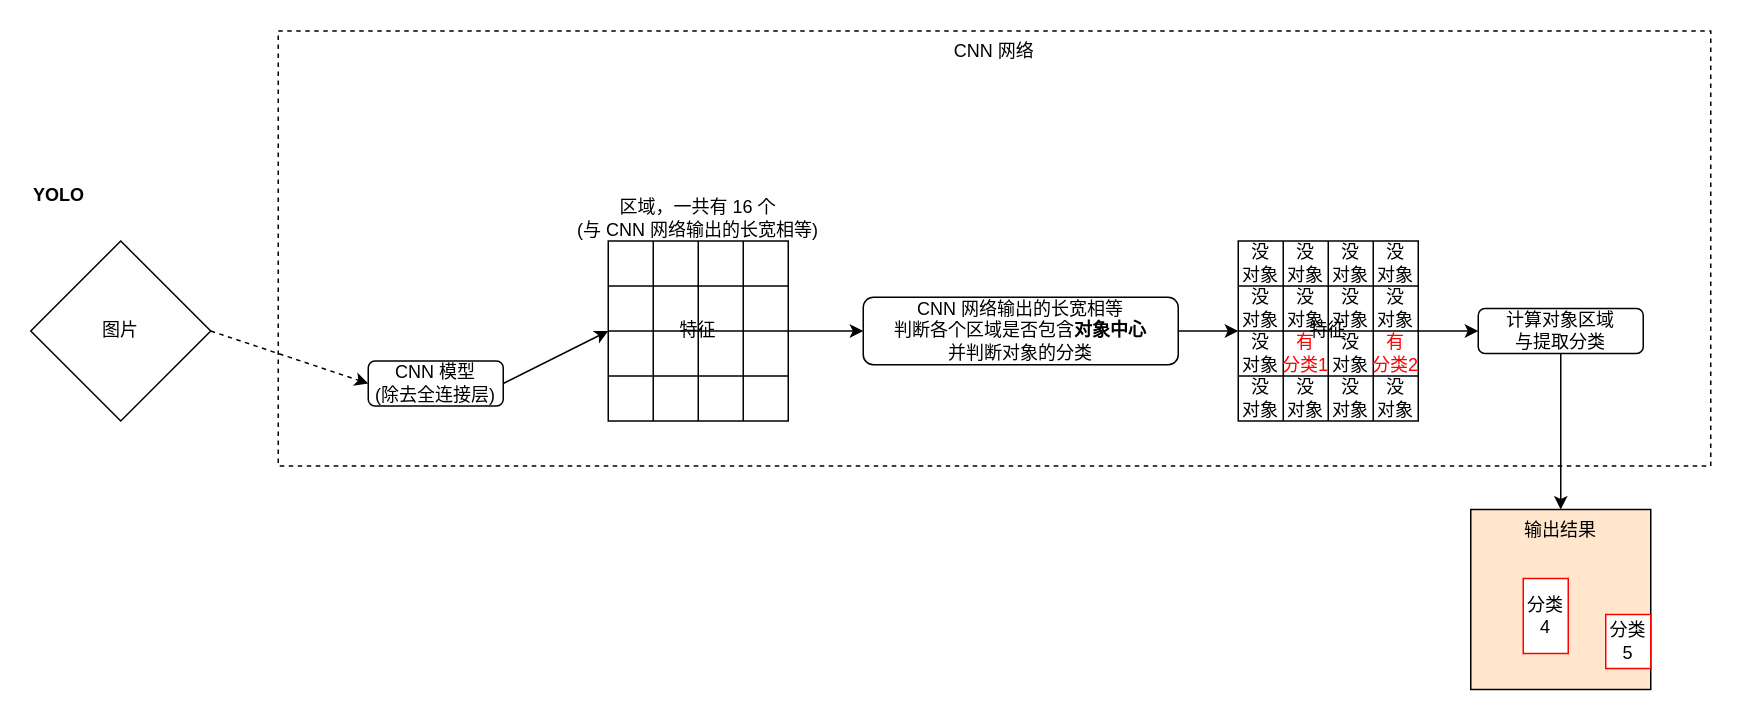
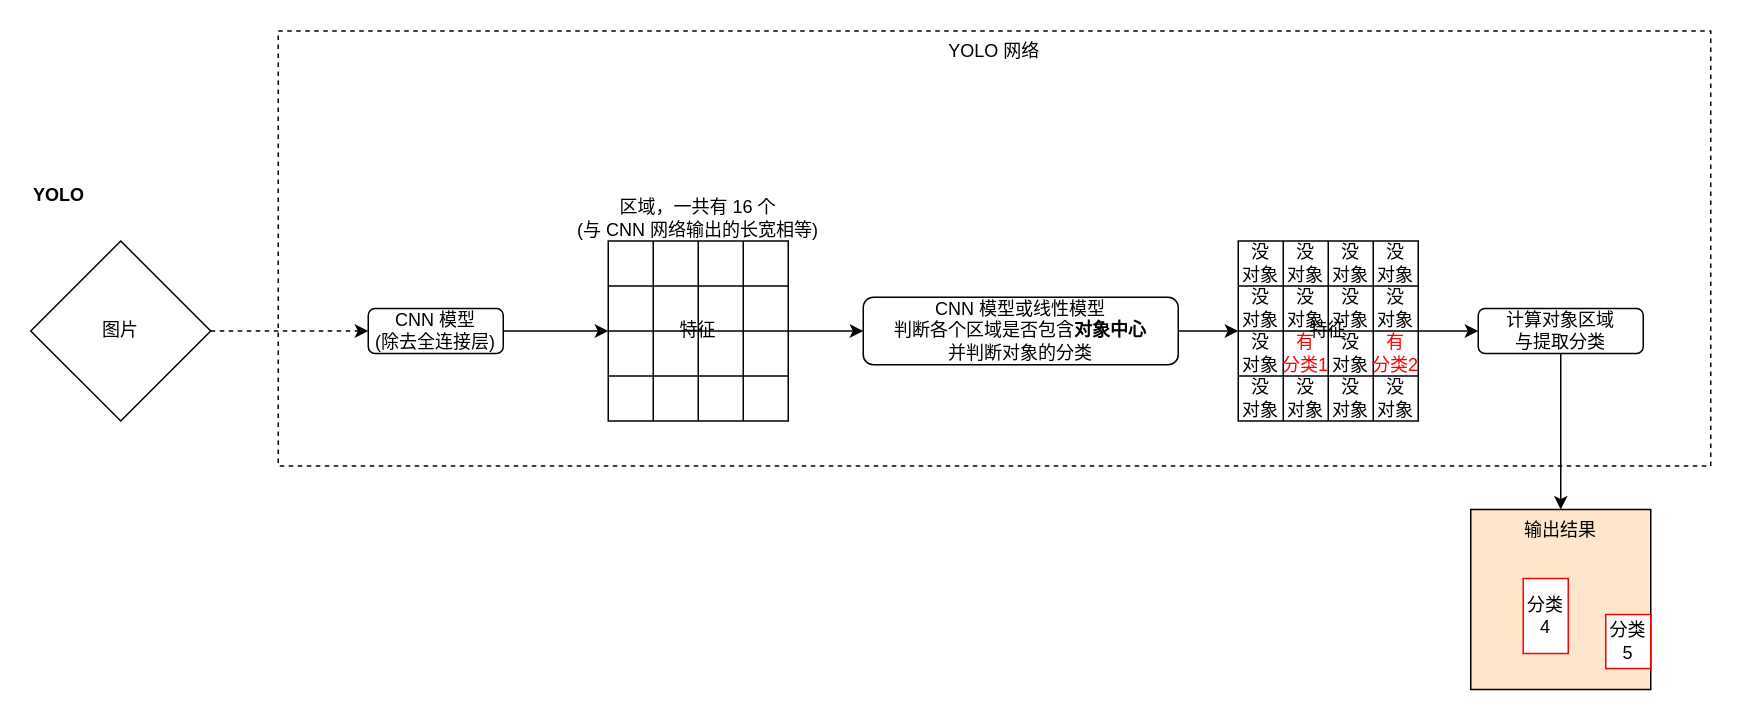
  <mxCell id="0" />
  <mxCell id="1" parent="0" />
- <mxCell id="2" value="CNN 网络" style="rounded=0;whiteSpace=wrap;html=1;align=center;dashed=1;verticalAlign=top;" parent="1" vertex="1"><mxGeometry x="185" y="20" width="955" height="290" as="geometry" /></mxCell>
+ <mxCell id="2" value="YOLO 网络" style="rounded=0;whiteSpace=wrap;html=1;align=center;dashed=1;verticalAlign=top;" parent="1" vertex="1"><mxGeometry x="185" y="20" width="955" height="290" as="geometry" /></mxCell>
  <mxCell id="3" style="rounded=0;orthogonalLoop=1;jettySize=auto;html=1;exitX=1;exitY=0.5;exitDx=0;exitDy=0;entryX=0;entryY=0.5;entryDx=0;entryDy=0;dashed=1;" parent="1" source="4" target="7" edge="1"><mxGeometry relative="1" as="geometry" /></mxCell>
  <mxCell id="4" value="图片" style="rhombus;whiteSpace=wrap;html=1;" parent="1" vertex="1"><mxGeometry x="20" y="160" width="120" height="120" as="geometry" /></mxCell>
  <mxCell id="5" value="YOLO" style="text;html=1;strokeColor=none;fillColor=none;align=left;verticalAlign=middle;whiteSpace=wrap;rounded=0;fontStyle=1" parent="1" vertex="1"><mxGeometry x="20" y="120" width="120" height="20" as="geometry" /></mxCell>
  <mxCell id="6" style="edgeStyle=none;rounded=0;orthogonalLoop=1;jettySize=auto;html=1;exitX=1;exitY=0.5;exitDx=0;exitDy=0;entryX=0;entryY=0.5;entryDx=0;entryDy=0;" parent="1" source="7" target="9" edge="1"><mxGeometry relative="1" as="geometry" /></mxCell>
- <mxCell id="7" value="CNN 模型&lt;br&gt;(除去全连接层)" style="rounded=1;whiteSpace=wrap;html=1;align=center;" parent="1" vertex="1"><mxGeometry x="245" y="240" width="90" height="30" as="geometry" /></mxCell>
+ <mxCell id="7" value="CNN 模型&lt;br&gt;(除去全连接层)" style="rounded=1;whiteSpace=wrap;html=1;align=center;" parent="1" vertex="1"><mxGeometry x="245" y="205" width="90" height="30" as="geometry" /></mxCell>
  <mxCell id="8" style="edgeStyle=none;rounded=0;orthogonalLoop=1;jettySize=auto;html=1;exitX=1;exitY=0.5;exitDx=0;exitDy=0;" parent="1" source="9" target="17" edge="1"><mxGeometry relative="1" as="geometry" /></mxCell>
  <mxCell id="9" value="特征" style="rounded=0;whiteSpace=wrap;html=1;" parent="1" vertex="1"><mxGeometry x="405" y="160" width="120" height="120" as="geometry" /></mxCell>
  <mxCell id="10" value="" style="endArrow=none;html=1;exitX=0;exitY=0.25;exitDx=0;exitDy=0;entryX=1;entryY=0.25;entryDx=0;entryDy=0;" parent="1" source="9" target="9" edge="1"><mxGeometry width="50" height="50" relative="1" as="geometry"><mxPoint x="405" y="380" as="sourcePoint" /><mxPoint x="455" y="330" as="targetPoint" /></mxGeometry></mxCell>
  <mxCell id="11" value="" style="endArrow=none;html=1;exitX=0;exitY=0.5;exitDx=0;exitDy=0;entryX=1;entryY=0.5;entryDx=0;entryDy=0;" parent="1" source="9" target="9" edge="1"><mxGeometry width="50" height="50" relative="1" as="geometry"><mxPoint x="415" y="200" as="sourcePoint" /><mxPoint x="535" y="200" as="targetPoint" /></mxGeometry></mxCell>
  <mxCell id="12" value="" style="endArrow=none;html=1;exitX=0;exitY=0.75;exitDx=0;exitDy=0;entryX=1;entryY=0.75;entryDx=0;entryDy=0;" parent="1" source="9" target="9" edge="1"><mxGeometry width="50" height="50" relative="1" as="geometry"><mxPoint x="425" y="210" as="sourcePoint" /><mxPoint x="545" y="210" as="targetPoint" /></mxGeometry></mxCell>
  <mxCell id="13" value="" style="endArrow=none;html=1;exitX=0.25;exitY=1;exitDx=0;exitDy=0;entryX=0.25;entryY=0;entryDx=0;entryDy=0;" parent="1" source="9" target="9" edge="1"><mxGeometry width="50" height="50" relative="1" as="geometry"><mxPoint x="415" y="260" as="sourcePoint" /><mxPoint x="535" y="260" as="targetPoint" /></mxGeometry></mxCell>
  <mxCell id="14" value="" style="endArrow=none;html=1;exitX=0.5;exitY=1;exitDx=0;exitDy=0;entryX=0.5;entryY=0;entryDx=0;entryDy=0;" parent="1" source="9" target="9" edge="1"><mxGeometry width="50" height="50" relative="1" as="geometry"><mxPoint x="445" y="290" as="sourcePoint" /><mxPoint x="445" y="170" as="targetPoint" /></mxGeometry></mxCell>
  <mxCell id="15" value="" style="endArrow=none;html=1;exitX=0.75;exitY=1;exitDx=0;exitDy=0;entryX=0.75;entryY=0;entryDx=0;entryDy=0;" parent="1" source="9" target="9" edge="1"><mxGeometry width="50" height="50" relative="1" as="geometry"><mxPoint x="475" y="290" as="sourcePoint" /><mxPoint x="475" y="170" as="targetPoint" /></mxGeometry></mxCell>
  <mxCell id="16" style="edgeStyle=none;rounded=0;orthogonalLoop=1;jettySize=auto;html=1;exitX=1;exitY=0.5;exitDx=0;exitDy=0;entryX=0;entryY=0.5;entryDx=0;entryDy=0;" parent="1" source="17" target="20" edge="1"><mxGeometry relative="1" as="geometry" /></mxCell>
- <mxCell id="17" value="CNN 网络输出的长宽相等&lt;br&gt;判断各个区域是否包含&lt;b&gt;对象中心&lt;br&gt;&lt;/b&gt;并判断对象的分类" style="rounded=1;whiteSpace=wrap;html=1;align=center;" parent="1" vertex="1"><mxGeometry x="575" y="197.5" width="210" height="45" as="geometry" /></mxCell>
+ <mxCell id="17" value="CNN 模型或线性模型&lt;br&gt;判断各个区域是否包含&lt;b&gt;对象中心&lt;br&gt;&lt;/b&gt;并判断对象的分类" style="rounded=1;whiteSpace=wrap;html=1;align=center;" parent="1" vertex="1"><mxGeometry x="575" y="197.5" width="210" height="45" as="geometry" /></mxCell>
  <mxCell id="18" value="区域，一共有 16 个&lt;br&gt;(与 CNN 网络输出的长宽相等)" style="text;html=1;strokeColor=none;fillColor=none;align=center;verticalAlign=middle;whiteSpace=wrap;rounded=0;" parent="1" vertex="1"><mxGeometry x="330" y="130" width="270" height="30" as="geometry" /></mxCell>
  <mxCell id="19" style="edgeStyle=none;rounded=0;orthogonalLoop=1;jettySize=auto;html=1;exitX=1;exitY=0.5;exitDx=0;exitDy=0;entryX=0;entryY=0.5;entryDx=0;entryDy=0;fontColor=#000000;" parent="1" source="20" target="43" edge="1"><mxGeometry relative="1" as="geometry" /></mxCell>
  <mxCell id="20" value="特征" style="rounded=0;whiteSpace=wrap;html=1;" parent="1" vertex="1"><mxGeometry x="825" y="160" width="120" height="120" as="geometry" /></mxCell>
  <mxCell id="21" value="" style="endArrow=none;html=1;exitX=0;exitY=0.25;exitDx=0;exitDy=0;entryX=1;entryY=0.25;entryDx=0;entryDy=0;" parent="1" source="20" target="20" edge="1"><mxGeometry width="50" height="50" relative="1" as="geometry"><mxPoint x="825" y="380" as="sourcePoint" /><mxPoint x="875" y="330" as="targetPoint" /></mxGeometry></mxCell>
  <mxCell id="22" value="" style="endArrow=none;html=1;exitX=0;exitY=0.5;exitDx=0;exitDy=0;entryX=1;entryY=0.5;entryDx=0;entryDy=0;" parent="1" source="20" target="20" edge="1"><mxGeometry width="50" height="50" relative="1" as="geometry"><mxPoint x="835" y="200" as="sourcePoint" /><mxPoint x="955" y="200" as="targetPoint" /></mxGeometry></mxCell>
  <mxCell id="23" value="" style="endArrow=none;html=1;exitX=0;exitY=0.75;exitDx=0;exitDy=0;entryX=1;entryY=0.75;entryDx=0;entryDy=0;" parent="1" source="20" target="20" edge="1"><mxGeometry width="50" height="50" relative="1" as="geometry"><mxPoint x="845" y="210" as="sourcePoint" /><mxPoint x="965" y="210" as="targetPoint" /></mxGeometry></mxCell>
  <mxCell id="24" value="" style="endArrow=none;html=1;exitX=0.25;exitY=1;exitDx=0;exitDy=0;entryX=0.25;entryY=0;entryDx=0;entryDy=0;" parent="1" source="20" target="20" edge="1"><mxGeometry width="50" height="50" relative="1" as="geometry"><mxPoint x="835" y="260" as="sourcePoint" /><mxPoint x="955" y="260" as="targetPoint" /></mxGeometry></mxCell>
  <mxCell id="25" value="" style="endArrow=none;html=1;exitX=0.5;exitY=1;exitDx=0;exitDy=0;entryX=0.5;entryY=0;entryDx=0;entryDy=0;" parent="1" source="20" target="20" edge="1"><mxGeometry width="50" height="50" relative="1" as="geometry"><mxPoint x="865" y="290" as="sourcePoint" /><mxPoint x="865" y="170" as="targetPoint" /></mxGeometry></mxCell>
  <mxCell id="26" value="" style="endArrow=none;html=1;exitX=0.75;exitY=1;exitDx=0;exitDy=0;entryX=0.75;entryY=0;entryDx=0;entryDy=0;" parent="1" source="20" target="20" edge="1"><mxGeometry width="50" height="50" relative="1" as="geometry"><mxPoint x="895" y="290" as="sourcePoint" /><mxPoint x="895" y="170" as="targetPoint" /></mxGeometry></mxCell>
  <mxCell id="27" value="没&lt;br&gt;对象" style="text;html=1;strokeColor=none;fillColor=none;align=center;verticalAlign=middle;whiteSpace=wrap;rounded=0;" parent="1" vertex="1"><mxGeometry x="820" y="165" width="40" height="20" as="geometry" /></mxCell>
  <mxCell id="28" value="没&lt;br&gt;对象" style="text;html=1;strokeColor=none;fillColor=none;align=center;verticalAlign=middle;whiteSpace=wrap;rounded=0;" parent="1" vertex="1"><mxGeometry x="850" y="165" width="40" height="20" as="geometry" /></mxCell>
  <mxCell id="29" value="&lt;span style=&quot;color: rgb(0 , 0 , 0)&quot;&gt;没&lt;/span&gt;&lt;br style=&quot;color: rgb(0 , 0 , 0)&quot;&gt;&lt;span style=&quot;color: rgb(0 , 0 , 0)&quot;&gt;对象&lt;/span&gt;" style="text;html=1;strokeColor=none;fillColor=none;align=center;verticalAlign=middle;whiteSpace=wrap;rounded=0;fontColor=#FF0000;" parent="1" vertex="1"><mxGeometry x="850" y="195" width="40" height="20" as="geometry" /></mxCell>
  <mxCell id="30" value="有&lt;br&gt;分类1" style="text;html=1;strokeColor=none;fillColor=none;align=center;verticalAlign=middle;whiteSpace=wrap;rounded=0;fontColor=#FF0000;" parent="1" vertex="1"><mxGeometry x="850" y="225" width="40" height="20" as="geometry" /></mxCell>
  <mxCell id="31" value="没&lt;br&gt;对象" style="text;html=1;strokeColor=none;fillColor=none;align=center;verticalAlign=middle;whiteSpace=wrap;rounded=0;" parent="1" vertex="1"><mxGeometry x="880" y="165" width="40" height="20" as="geometry" /></mxCell>
  <mxCell id="32" value="没&lt;br&gt;对象" style="text;html=1;strokeColor=none;fillColor=none;align=center;verticalAlign=middle;whiteSpace=wrap;rounded=0;" parent="1" vertex="1"><mxGeometry x="910" y="165" width="40" height="20" as="geometry" /></mxCell>
  <mxCell id="33" value="没&lt;br&gt;对象" style="text;html=1;strokeColor=none;fillColor=none;align=center;verticalAlign=middle;whiteSpace=wrap;rounded=0;" parent="1" vertex="1"><mxGeometry x="820" y="195" width="40" height="20" as="geometry" /></mxCell>
  <mxCell id="34" value="没&lt;br&gt;对象" style="text;html=1;strokeColor=none;fillColor=none;align=center;verticalAlign=middle;whiteSpace=wrap;rounded=0;" parent="1" vertex="1"><mxGeometry x="820" y="225" width="40" height="20" as="geometry" /></mxCell>
  <mxCell id="35" value="没&lt;br&gt;对象" style="text;html=1;strokeColor=none;fillColor=none;align=center;verticalAlign=middle;whiteSpace=wrap;rounded=0;" parent="1" vertex="1"><mxGeometry x="820" y="255" width="40" height="20" as="geometry" /></mxCell>
  <mxCell id="36" value="没&lt;br&gt;对象" style="text;html=1;strokeColor=none;fillColor=none;align=center;verticalAlign=middle;whiteSpace=wrap;rounded=0;" parent="1" vertex="1"><mxGeometry x="850" y="255" width="40" height="20" as="geometry" /></mxCell>
  <mxCell id="37" value="没&lt;br&gt;对象" style="text;html=1;strokeColor=none;fillColor=none;align=center;verticalAlign=middle;whiteSpace=wrap;rounded=0;" parent="1" vertex="1"><mxGeometry x="880" y="255" width="40" height="20" as="geometry" /></mxCell>
  <mxCell id="38" value="没&lt;br&gt;对象" style="text;html=1;strokeColor=none;fillColor=none;align=center;verticalAlign=middle;whiteSpace=wrap;rounded=0;" parent="1" vertex="1"><mxGeometry x="880" y="225" width="40" height="20" as="geometry" /></mxCell>
  <mxCell id="39" value="没&lt;br&gt;对象" style="text;html=1;strokeColor=none;fillColor=none;align=center;verticalAlign=middle;whiteSpace=wrap;rounded=0;" parent="1" vertex="1"><mxGeometry x="880" y="195" width="40" height="20" as="geometry" /></mxCell>
  <mxCell id="40" value="没&lt;br&gt;对象" style="text;html=1;strokeColor=none;fillColor=none;align=center;verticalAlign=middle;whiteSpace=wrap;rounded=0;" parent="1" vertex="1"><mxGeometry x="910" y="195" width="40" height="20" as="geometry" /></mxCell>
  <mxCell id="41" value="有&lt;br&gt;分类2" style="text;html=1;strokeColor=none;fillColor=none;align=center;verticalAlign=middle;whiteSpace=wrap;rounded=0;fontColor=#FF0000;" parent="1" vertex="1"><mxGeometry x="910" y="225" width="40" height="20" as="geometry" /></mxCell>
  <mxCell id="42" value="没&lt;br&gt;对象" style="text;html=1;strokeColor=none;fillColor=none;align=center;verticalAlign=middle;whiteSpace=wrap;rounded=0;" parent="1" vertex="1"><mxGeometry x="910" y="255" width="40" height="20" as="geometry" /></mxCell>
  <mxCell id="43" value="计算对象区域&lt;br&gt;与提取分类" style="rounded=1;whiteSpace=wrap;html=1;align=center;fillColor=#FFFFFF;" parent="1" vertex="1"><mxGeometry x="985" y="205" width="110" height="30" as="geometry" /></mxCell>
  <mxCell id="44" style="edgeStyle=none;rounded=0;orthogonalLoop=1;jettySize=auto;html=1;exitX=0.5;exitY=1;exitDx=0;exitDy=0;entryX=0.5;entryY=0;entryDx=0;entryDy=0;fontColor=#000000;" parent="1" target="45" edge="1"><mxGeometry relative="1" as="geometry"><mxPoint x="1040" y="235" as="sourcePoint" /></mxGeometry></mxCell>
  <mxCell id="45" value="输出结果" style="rounded=0;whiteSpace=wrap;html=1;verticalAlign=top;fillColor=#ffe6cc;" parent="1" vertex="1"><mxGeometry x="980" y="339" width="120" height="120" as="geometry" /></mxCell>
  <mxCell id="46" value="分类4" style="rounded=0;whiteSpace=wrap;html=1;fillColor=#FFFFFF;fontColor=#000000;align=center;strokeColor=#FF0000;" parent="1" vertex="1"><mxGeometry x="1015" y="385" width="30" height="50" as="geometry" /></mxCell>
  <mxCell id="47" value="分类5" style="rounded=0;whiteSpace=wrap;html=1;fillColor=#FFFFFF;fontColor=#000000;align=center;strokeColor=#FF0000;" parent="1" vertex="1"><mxGeometry x="1070" y="409" width="30" height="36" as="geometry" /></mxCell>
